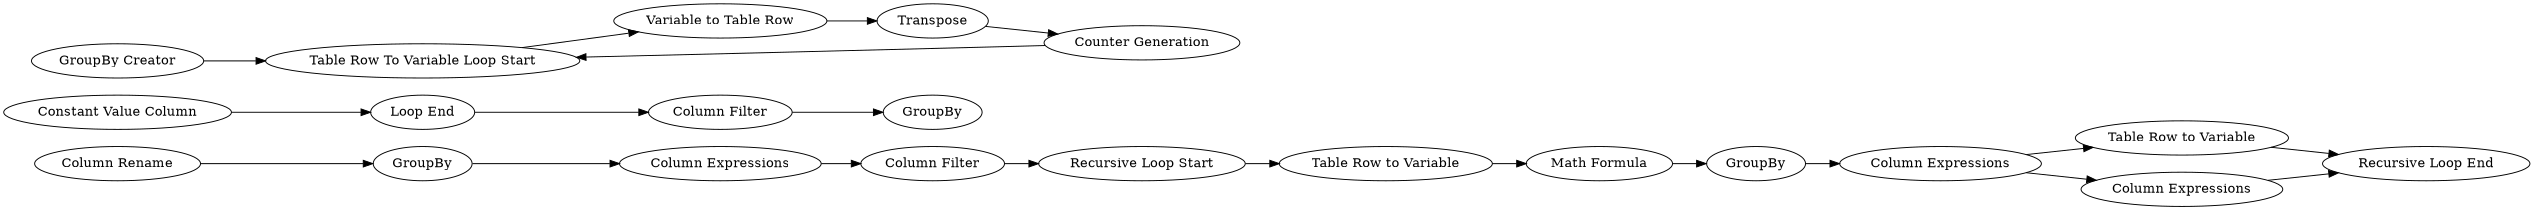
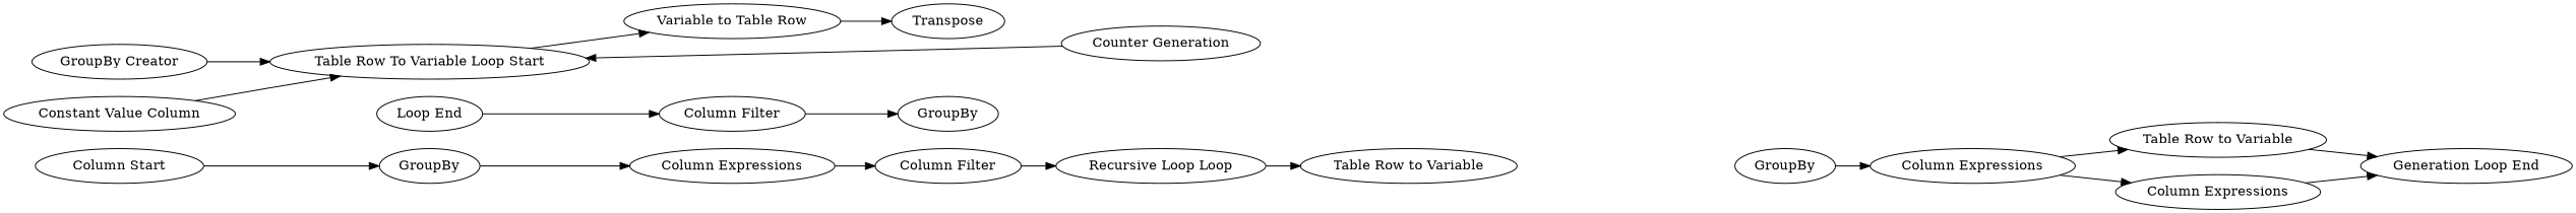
  digraph {
    rankdir=LR
-   n1 [label="Recursive Loop Start"]
+   n1 [label="Recursive Loop Loop"]
    n2 [label="Table Row to Variable"]
-   n3 [label="Math Formula"]
    n4 [label=GroupBy]
    n5 [label=GroupBy]
    n6 [label="Column Expressions"]
    n7 [label="Column Filter"]
    n8 [label="Table Row To Variable Loop Start"]
    n9 [label="Variable to Table Row"]
    n10 [label=Transpose]
    n11 [label="Counter Generation"]
    n12 [label="Table Row to Variable"]
-   n13 [label="Recursive Loop End"]
+   n13 [label="Generation Loop End"]
    n14 [label="Constant Value Column"]
    n15 [label="Loop End"]
    n16 [label="Column Filter"]
    n17 [label=GroupBy]
-   n18 [label="Column Rename"]
+   n18 [label="Column Start"]
    n19 [label="GroupBy Creator"]
    n20 [label="Column Expressions"]
    n21 [label="Column Expressions"]
    n1 -> n2
-   n2 -> n3
-   n3 -> n4
    n4 -> n21
    n5 -> n6
    n6 -> n7
    n7 -> n1
    n8 -> n9
    n9 -> n10
-   n10 -> n11
    n11 -> n8
    n12 -> n13
-   n14 -> n15
+   n14 -> n8
    n15 -> n16
    n16 -> n17
    n18 -> n5
    n19 -> n8
    n20 -> n13
    n21 -> n12
    n21 -> n20
  }
